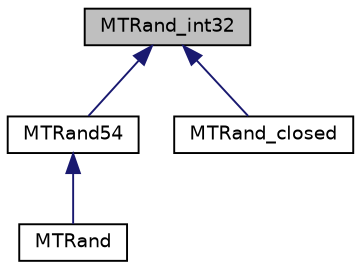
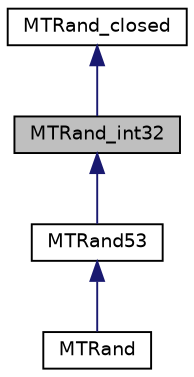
  digraph {
    node [color=black fillcolor=white fontname=Helvetica fontsize=10 shape=record style=filled]
    edge [color=midnightblue dir=back fontname=Helvetica fontsize=10 labelfontname=Helvetica labelfontsize=10 style=solid]
    n1 [fillcolor=grey75 fontcolor=black height=0.2 label=MTRand_int32 width=0.4]
-   n2 [height=0.2 label=MTRand54 width=0.4]
+   n2 [height=0.2 label=MTRand53 width=0.4]
    n3 [height=0.2 label=MTRand_closed width=0.4]
    n4 [height=0.2 label=MTRand width=0.4]
    n1 -> n2
-   n1 -> n3
+   n3 -> n1
    n2 -> n4
  }
